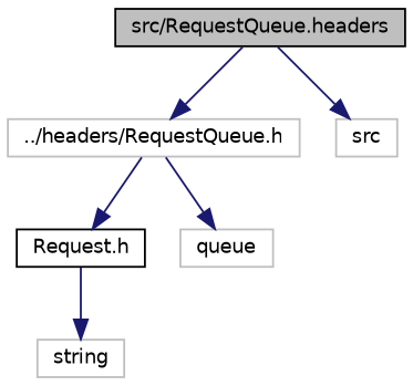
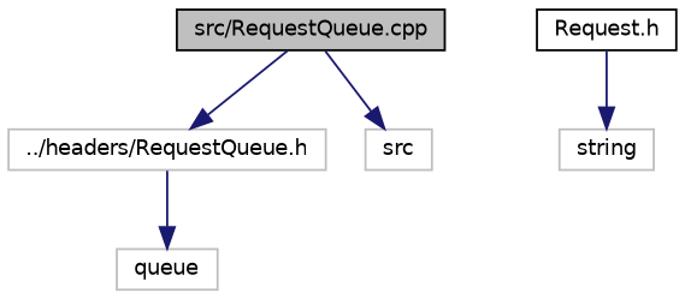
  digraph {
    node [color=grey75 fillcolor=white fontname=Helvetica fontsize=10 shape=record style=filled]
    edge [color=midnightblue fontname=Helvetica fontsize=10 labelfontname=Helvetica labelfontsize=10 style=solid]
-   n1 [color=black fillcolor=grey75 fontcolor=black height=0.2 label="src/RequestQueue.headers" width=0.4]
+   n1 [color=black fillcolor=grey75 fontcolor=black height=0.2 label="src/RequestQueue.cpp" width=0.4]
    n2 [height=0.2 label="../headers/RequestQueue.h" width=0.4]
    n3 [height=0.2 label=src width=0.4]
    n4 [color=black height=0.2 label="Request.h" width=0.4]
    n5 [height=0.2 label=queue width=0.4]
    n6 [height=0.2 label=string width=0.4]
    n1 -> n2
    n1 -> n3
-   n2 -> n4
    n2 -> n5
    n4 -> n6
  }
